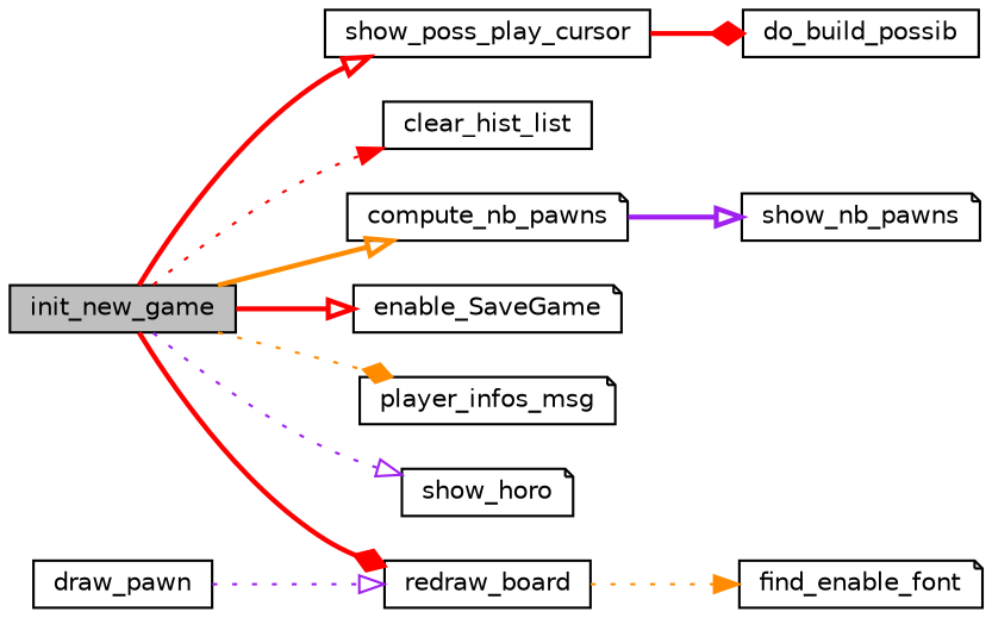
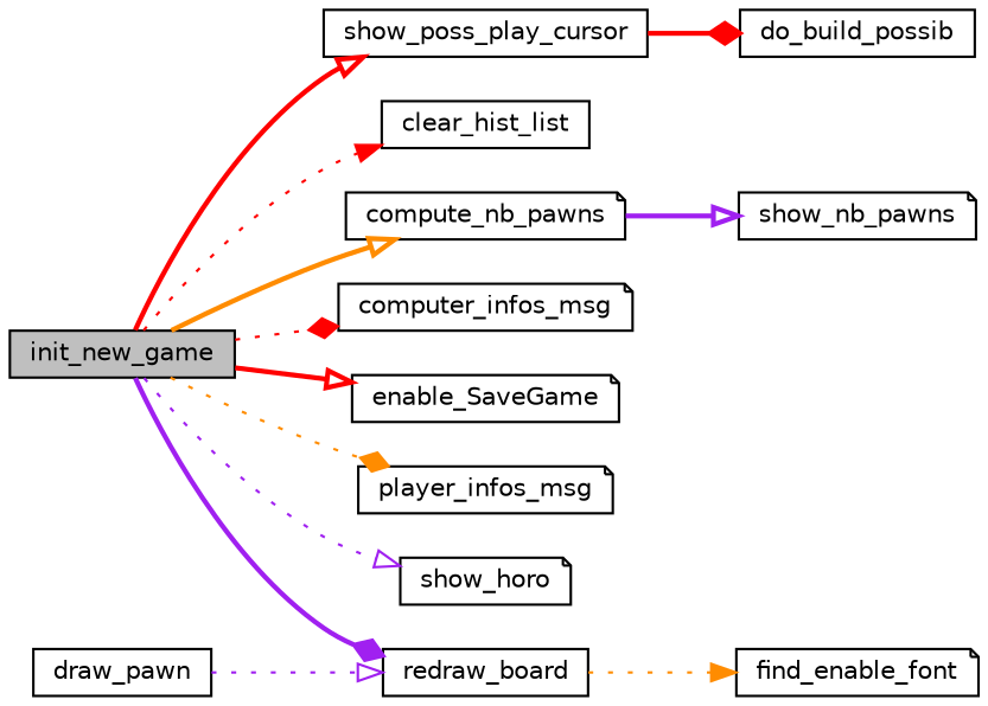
  digraph {
    rankdir=LR
    node [color=black fillcolor=white fontname=Helvetica fontsize=10 shape=note style=filled]
    edge [arrowhead=onormal color=red fontname=Helvetica fontsize=10 labelfontname=Helvetica labelfontsize=10 style=dotted]
    n1 [fillcolor=grey75 fontcolor=black height=0.2 label=init_new_game shape=box width=0.4]
    n2 [height=0.2 label=clear_hist_list shape=box width=0.4]
    n3 [height=0.2 label=compute_nb_pawns width=0.4]
+   n4 [height=0.2 label=computer_infos_msg width=0.4]
    n5 [height=0.2 label=enable_SaveGame width=0.4]
    n6 [height=0.2 label=player_infos_msg width=0.4]
    n7 [height=0.2 label=redraw_board shape=box width=0.4]
    n8 [height=0.2 label=show_horo width=0.4]
    n9 [height=0.2 label=show_poss_play_cursor shape=box width=0.4]
    n10 [height=0.2 label=show_nb_pawns width=0.4]
    n11 [height=0.2 label=find_enable_font width=0.4]
    n12 [height=0.2 label=do_build_possib shape=box width=0.4]
    n13 [height=0.2 label=draw_pawn shape=box width=0.4]
    n1 -> n2 [arrowhead=normal]
    n1 -> n3 [color=darkorange style=bold]
+   n1 -> n4 [arrowhead=diamond]
    n1 -> n5 [style=bold]
    n1 -> n6 [arrowhead=diamond color=darkorange]
-   n1 -> n7 [arrowhead=diamond style=bold]
+   n1 -> n7 [arrowhead=diamond color=purple style=bold]
    n1 -> n8 [color=purple]
    n1 -> n9 [style=bold]
    n3 -> n10 [color=purple style=bold]
    n7 -> n11 [arrowhead=normal color=darkorange]
    n9 -> n12 [arrowhead=diamond style=bold]
    n13 -> n7 [color=purple]
  }
